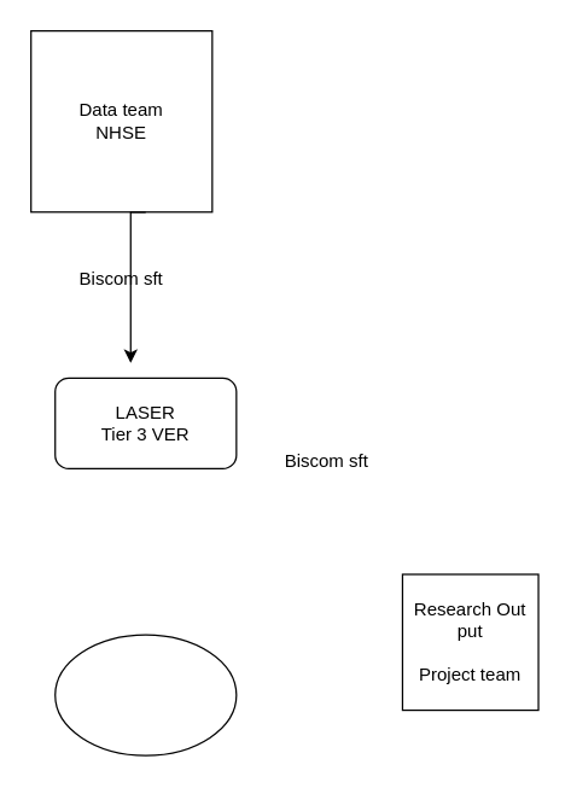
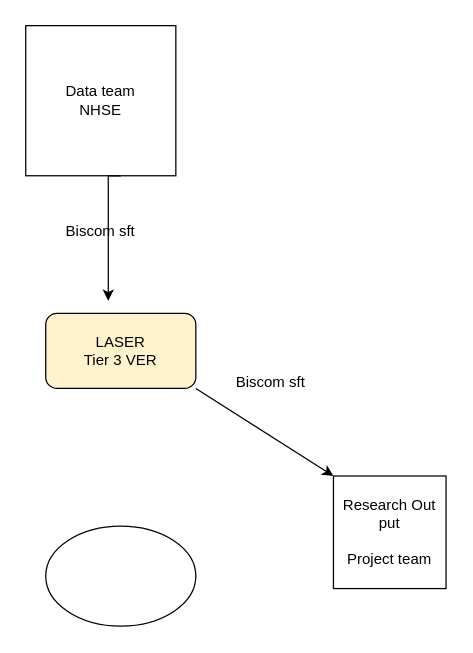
  <mxCell id="0" />
  <mxCell id="1" parent="0" />
  <mxCell id="2" value="Data team&lt;br&gt;NHSE" style="whiteSpace=wrap;html=1;aspect=fixed;" vertex="1" parent="1"><mxGeometry x="20" y="20" width="120" height="120" as="geometry" /></mxCell>
  <mxCell id="3" value="" style="endArrow=classic;html=1;rounded=0;exitX=0.633;exitY=1;exitDx=0;exitDy=0;exitPerimeter=0;" edge="1" parent="1" source="2"><mxGeometry width="50" height="50" relative="1" as="geometry"><mxPoint x="70" y="140" as="sourcePoint" /><mxPoint x="86" y="240" as="targetPoint" /><Array as="points"><mxPoint x="86" y="140" /></Array></mxGeometry></mxCell>
  <mxCell id="4" value="Biscom sft" style="text;html=1;strokeColor=none;fillColor=none;align=center;verticalAlign=middle;whiteSpace=wrap;rounded=0;rotation=0;" vertex="1" parent="1"><mxGeometry x="50" y="170" width="60" height="30" as="geometry" /></mxCell>
- <mxCell id="5" value="LASER&lt;br&gt;Tier 3 VER" style="rounded=1;whiteSpace=wrap;html=1;" vertex="1" parent="1"><mxGeometry x="36" y="250" width="120" height="60" as="geometry" /></mxCell>
+ <mxCell id="5" value="LASER&lt;br&gt;Tier 3 VER" style="rounded=1;whiteSpace=wrap;html=1;fillColor=#fff2cc;" vertex="1" parent="1"><mxGeometry x="36" y="250" width="120" height="60" as="geometry" /></mxCell>
  <mxCell id="6" value="Research Out put&lt;br&gt;&lt;br&gt;Project team" style="whiteSpace=wrap;html=1;aspect=fixed;" vertex="1" parent="1"><mxGeometry x="266" y="380" width="90" height="90" as="geometry" /></mxCell>
+ <mxCell id="7" value="" style="endArrow=classic;html=1;rounded=0;exitX=1;exitY=1;exitDx=0;exitDy=0;entryX=0;entryY=0;entryDx=0;entryDy=0;" edge="1" parent="1" source="5" target="6"><mxGeometry width="50" height="50" relative="1" as="geometry"><mxPoint x="116" y="370" as="sourcePoint" /><mxPoint x="166" y="320" as="targetPoint" /></mxGeometry></mxCell>
  <mxCell id="8" value="Biscom sft" style="text;html=1;strokeColor=none;fillColor=none;align=center;verticalAlign=middle;whiteSpace=wrap;rounded=0;rotation=0;" vertex="1" parent="1"><mxGeometry x="186" y="290" width="60" height="30" as="geometry" /></mxCell>
  <mxCell id="9" value="" style="ellipse;whiteSpace=wrap;html=1;" vertex="1" parent="1"><mxGeometry x="36" y="420" width="120" height="80" as="geometry" /></mxCell>
